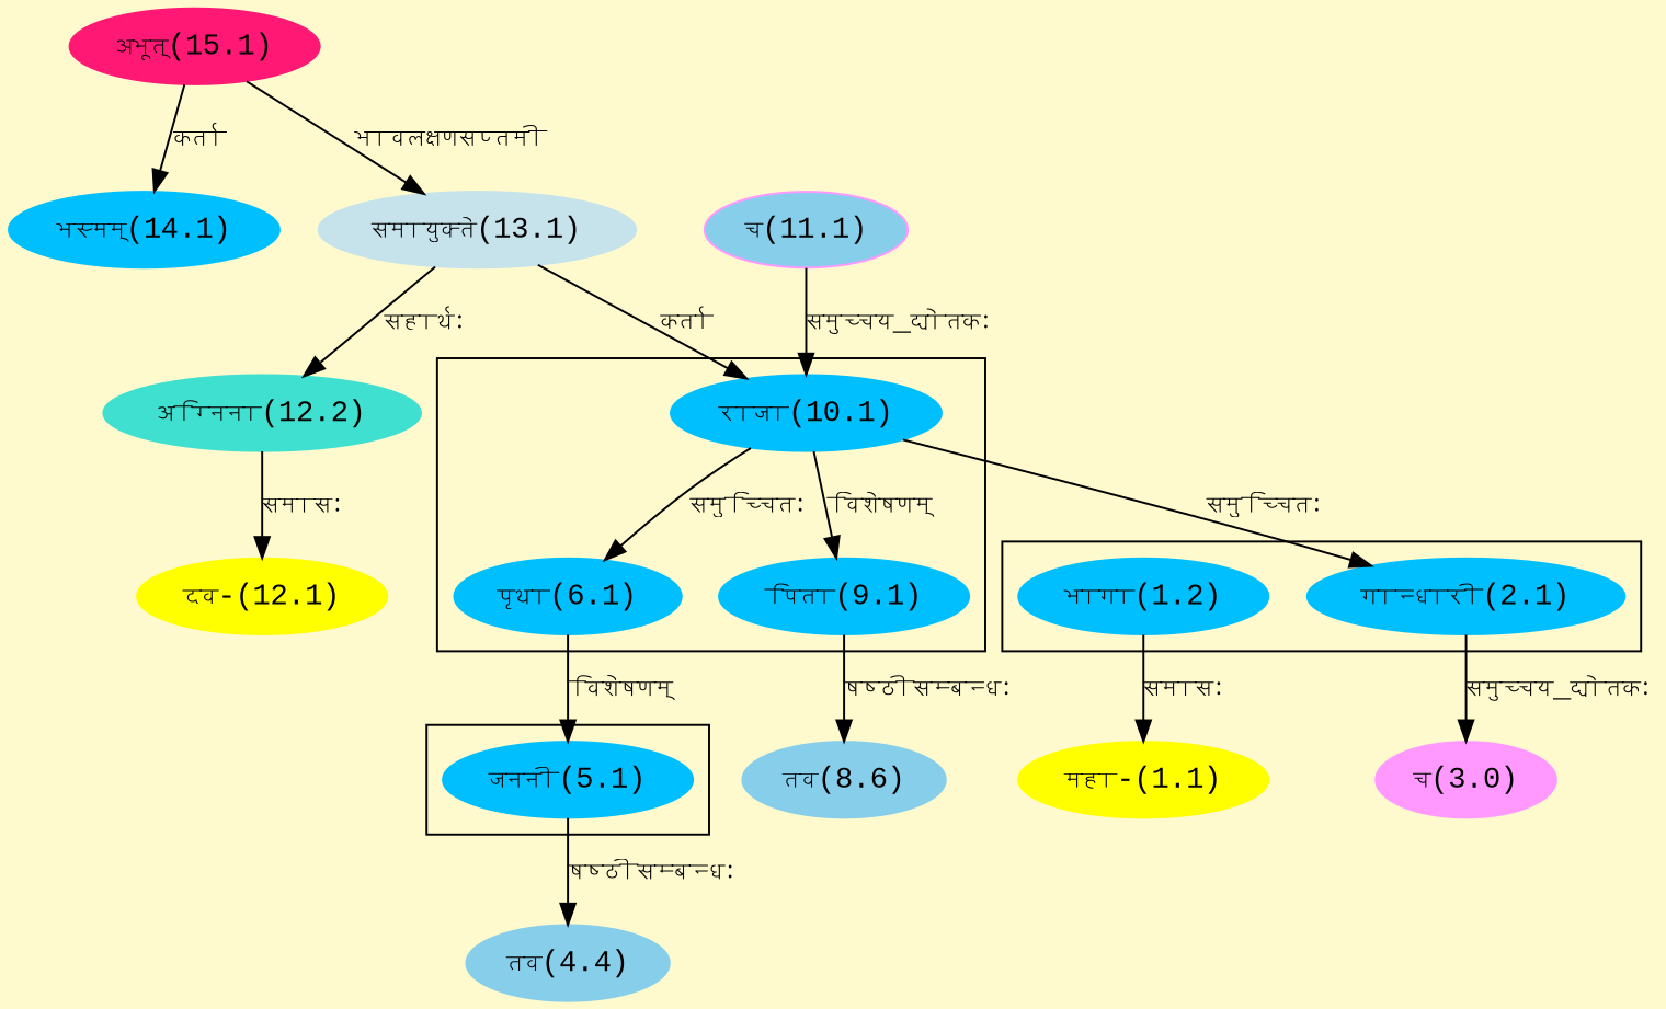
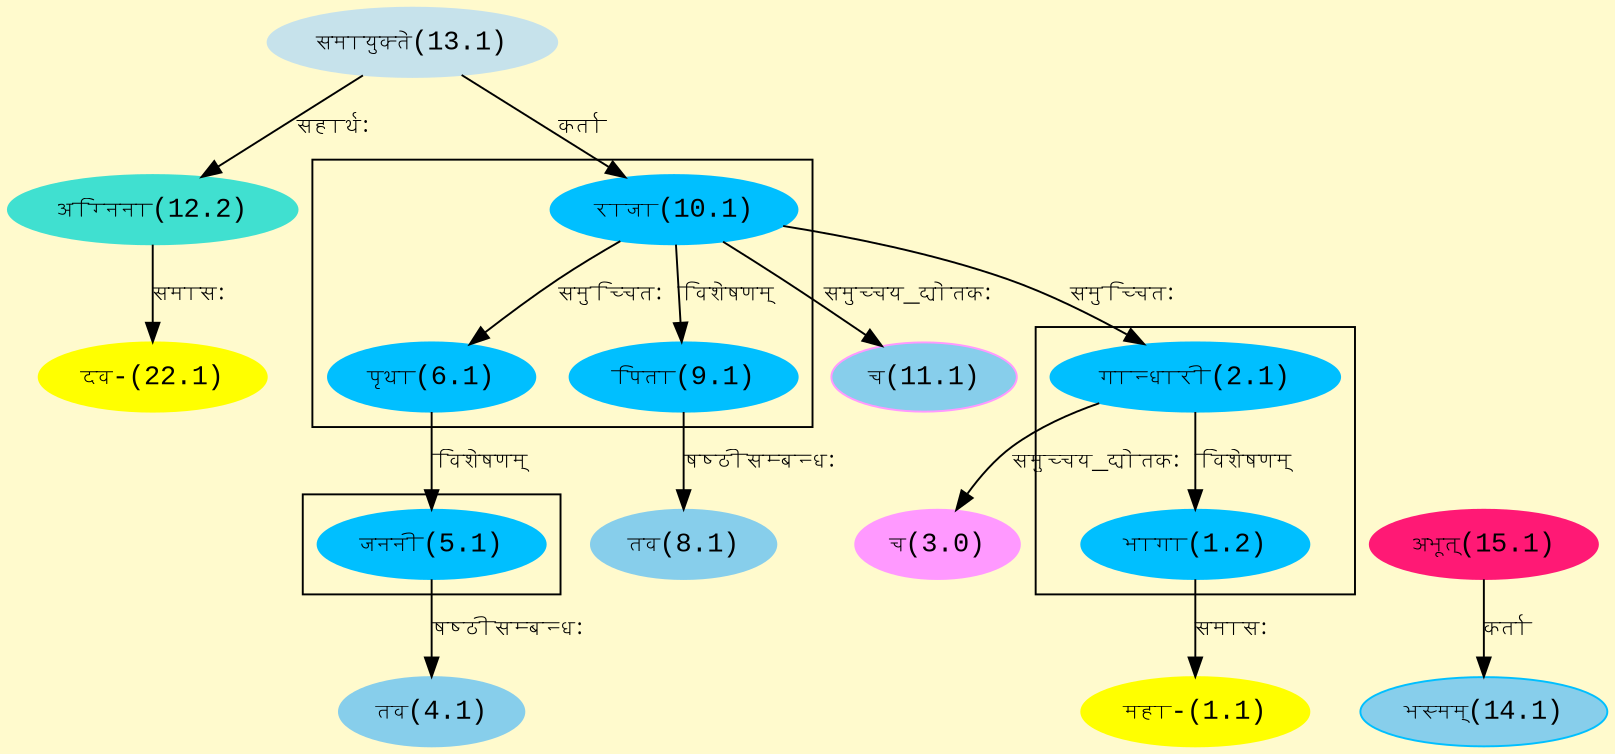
  digraph {
    bgcolor=lemonchiffon1
    compound=true
    fontname="Liberation Mono"
    rankdir=BT
    node [color="#00BFFF" fontname="Liberation Mono" style=filled]
    edge [dir=back fontname="Liberation Mono"]
    n1 [label="भागा(1.2)"]
    n2 [label="गान्धारी(2.1)"]
    n3 [label="राजा(10.1)"]
    n4 [label="पृथा(6.1)"]
    n5 [label="पिता(9.1)"]
    n6 [label="जननी(5.1)"]
    n7 [color="#C6E2EB" label="समायुक्ते(13.1)"]
    n8 [color="#FF1975" label="अभूत्(15.1)"]
    n9 [color="#FFFF00" label="महा-(1.1)"]
    n10 [color="#FF99FF" label="च(3.0)"]
-   n11 [color="#87CEEB" label="तव(4.4)"]
-   n12 [color="#87CEEB" label="तव(8.6)"]
+   n11 [color="#87CEEB" label="तव(4.1)"]
+   n12 [color="#87CEEB" label="तव(8.1)"]
    n13 [color="#FF99FF" fillcolor="#87CEEB" label="च(11.1)"]
-   n14 [color="#FFFF00" label="दव-(12.1)"]
+   n14 [color="#FFFF00" label="दव-(22.1)"]
    n15 [color="#40E0D0" label="अग्निना(12.2)"]
-   n16 [label="भस्मम्(14.1)"]
+   n16 [label="भस्मम्(14.1)" fillcolor="#87CEEB"]
    subgraph cluster_1 {
      n1
      n2
    }
    subgraph cluster_2 {
      n3
      n4
      n5
    }
    subgraph cluster_3 {
      n6
    }
+   n1 -> n2 [label="विशेषणम्"]
    n2 -> n3 [label="समुच्चितः"]
    n3 -> n7 [label="कर्ता"]
    n4 -> n3 [label="समुच्चितः"]
    n5 -> n3 [label="विशेषणम्"]
    n6 -> n4 [label="विशेषणम्"]
-   n7 -> n8 [label="भावलक्षणसप्तमी"]
    n9 -> n1 [label="समासः"]
    n10 -> n2 [label="समुच्चय_द्योतकः"]
    n11 -> n6 [label="षष्ठीसम्बन्धः"]
    n12 -> n5 [label="षष्ठीसम्बन्धः"]
-   n3 -> n13 [label="समुच्चय_द्योतकः"]
+   n13 -> n3 [label="समुच्चय_द्योतकः"]
    n14 -> n15 [label="समासः"]
    n15 -> n7 [label="सहार्थः"]
    n16 -> n8 [label="कर्ता"]
  }
